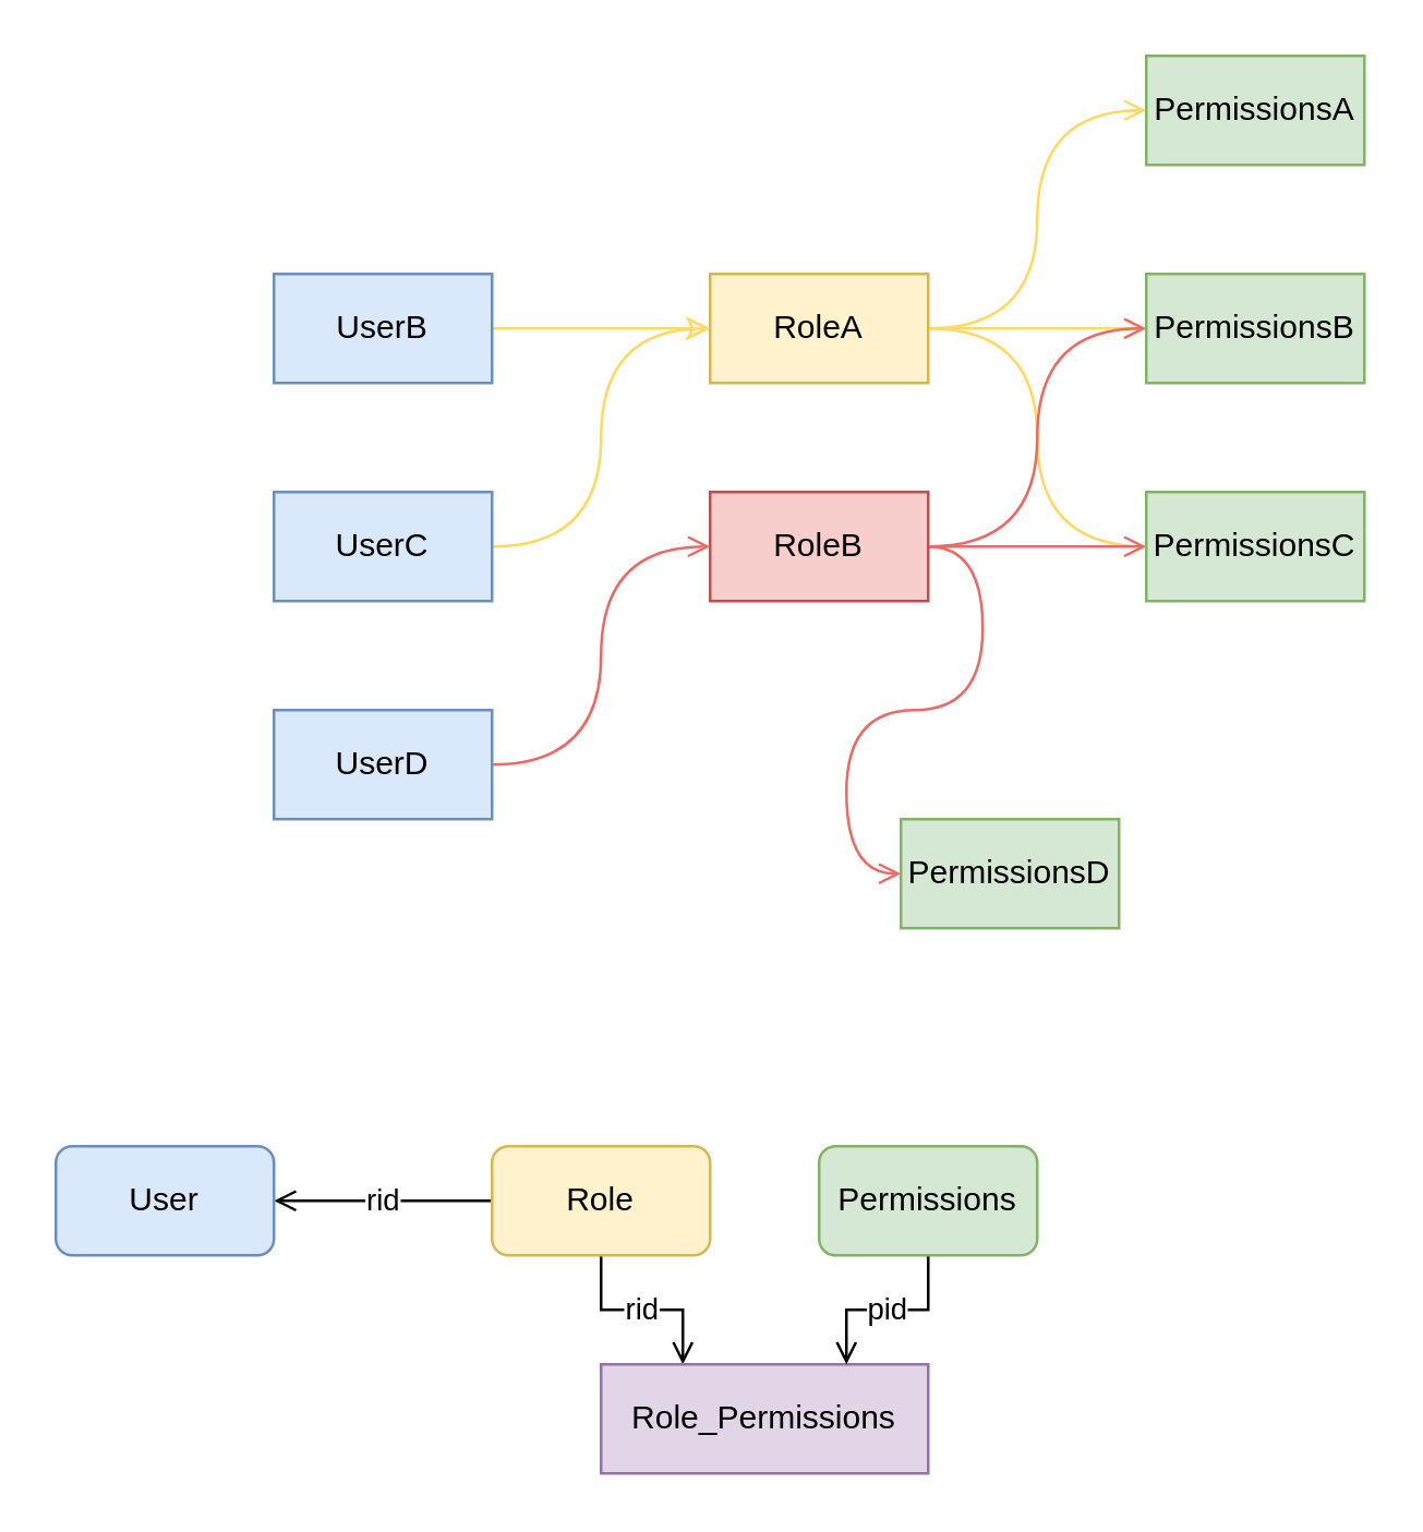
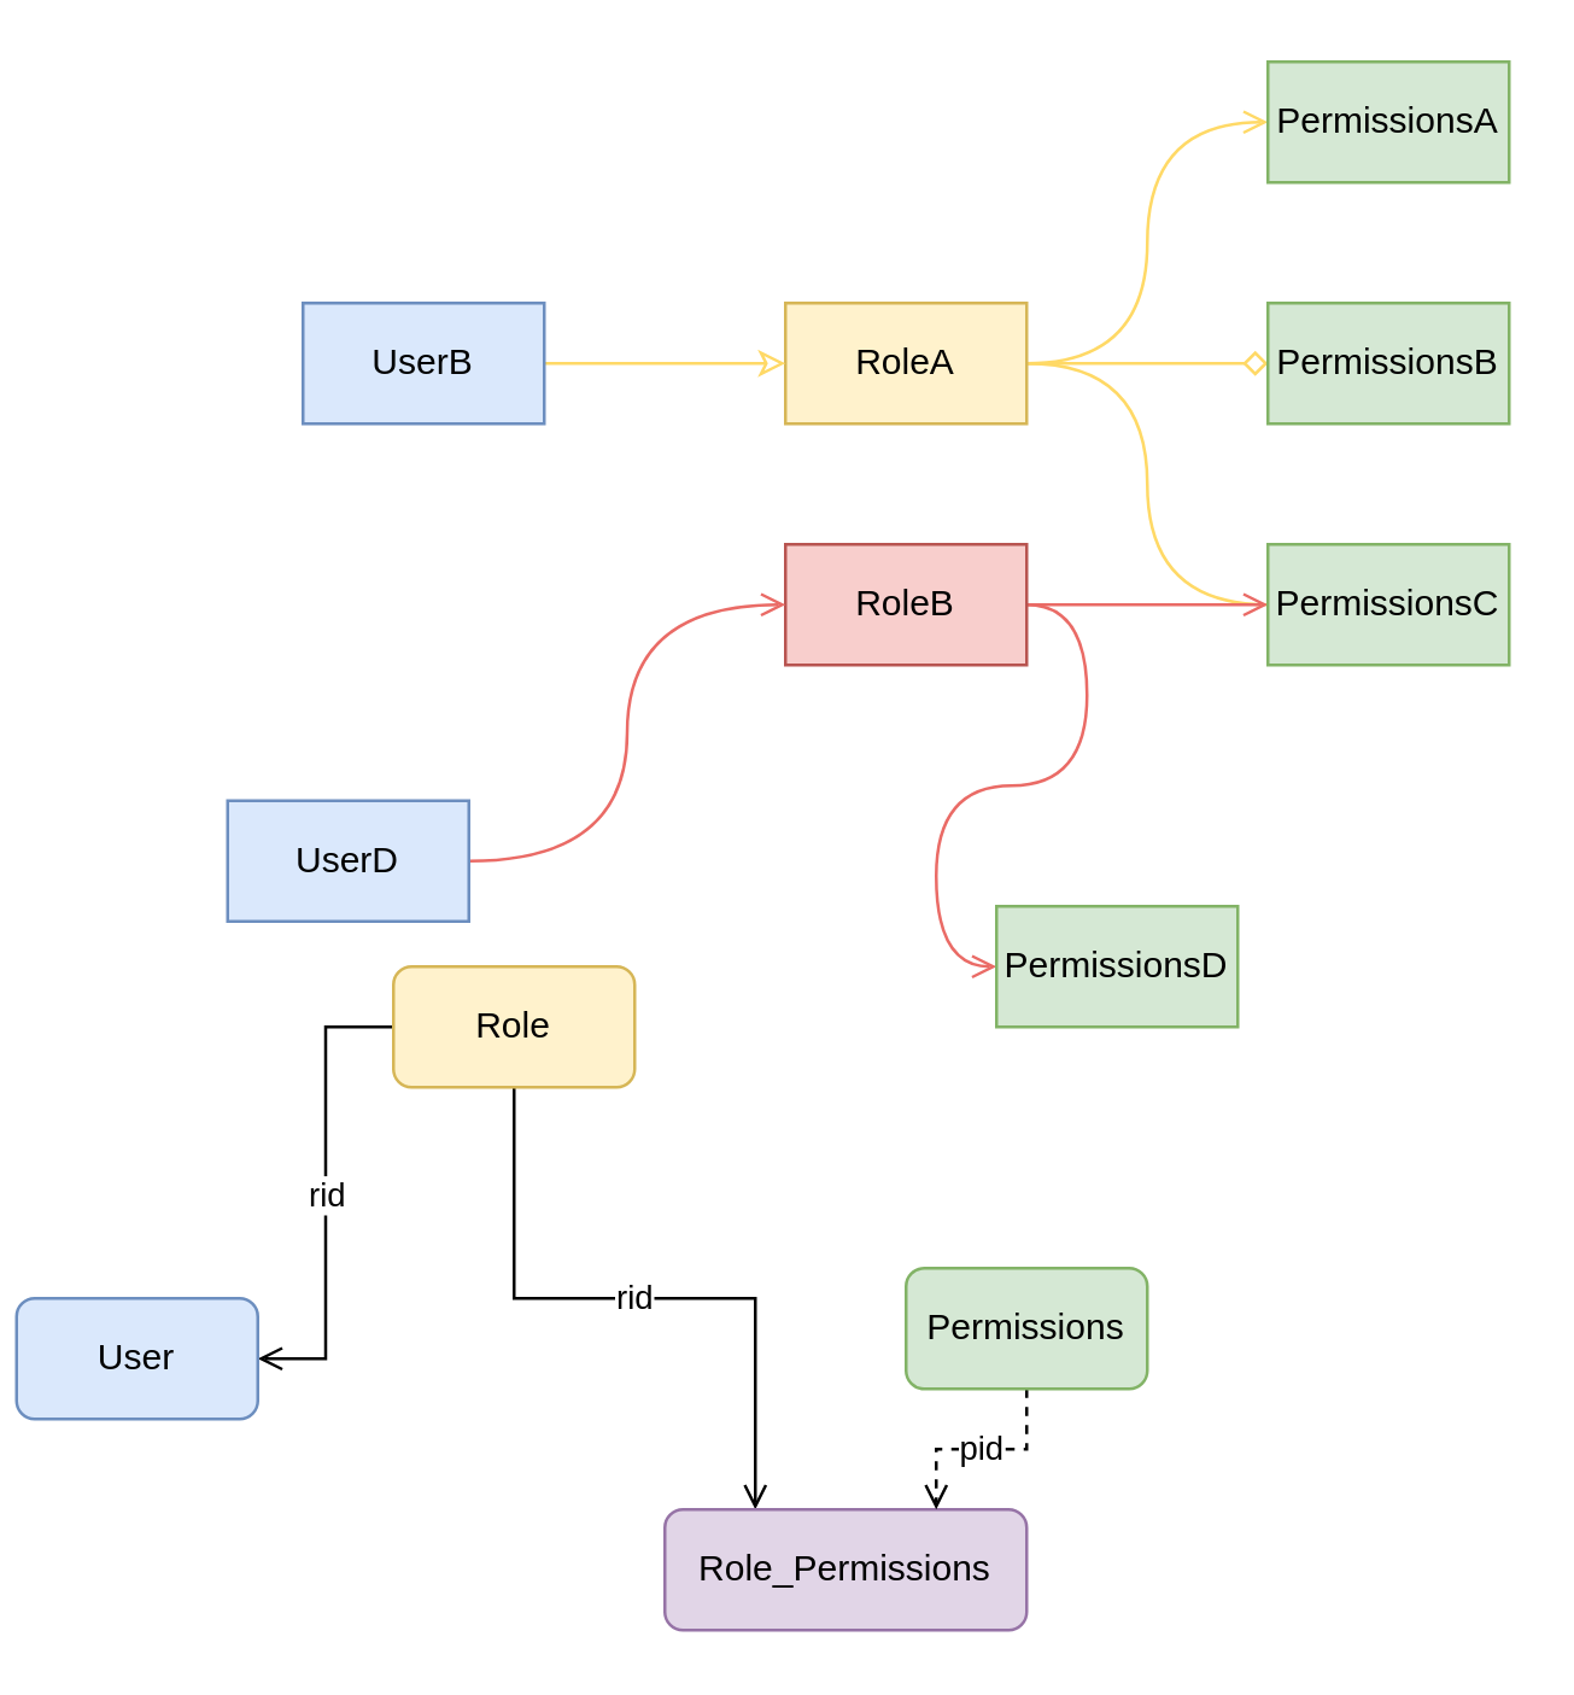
  <mxCell id="0" />
  <mxCell id="1" parent="0" />
  <mxCell id="2" style="edgeStyle=orthogonalEdgeStyle;rounded=0;orthogonalLoop=1;jettySize=auto;html=1;exitX=1;exitY=0.5;exitDx=0;exitDy=0;entryX=0;entryY=0.5;entryDx=0;entryDy=0;endArrow=open;endFill=0;curved=1;strokeColor=#FFD966;" parent="1" source="5" target="6" edge="1"><mxGeometry relative="1" as="geometry" /></mxCell>
- <mxCell id="3" style="edgeStyle=orthogonalEdgeStyle;rounded=0;orthogonalLoop=1;jettySize=auto;html=1;exitX=1;exitY=0.5;exitDx=0;exitDy=0;entryX=0;entryY=0.5;entryDx=0;entryDy=0;endArrow=open;endFill=0;curved=1;strokeColor=#FFD966;" parent="1" source="5" target="17" edge="1"><mxGeometry relative="1" as="geometry" /></mxCell>
+ <mxCell id="3" style="edgeStyle=orthogonalEdgeStyle;rounded=0;orthogonalLoop=1;jettySize=auto;html=1;exitX=1;exitY=0.5;exitDx=0;exitDy=0;entryX=0;entryY=0.5;entryDx=0;entryDy=0;endArrow=diamond;endFill=0;curved=1;strokeColor=#FFD966;" parent="1" source="5" target="17" edge="1"><mxGeometry relative="1" as="geometry" /></mxCell>
  <mxCell id="4" style="edgeStyle=orthogonalEdgeStyle;rounded=0;orthogonalLoop=1;jettySize=auto;html=1;exitX=1;exitY=0.5;exitDx=0;exitDy=0;entryX=0;entryY=0.5;entryDx=0;entryDy=0;curved=1;startArrow=none;startFill=0;endArrow=none;endFill=0;strokeColor=#FFD966;" parent="1" source="5" target="18" edge="1"><mxGeometry relative="1" as="geometry" /></mxCell>
  <mxCell id="5" value="RoleA" style="rounded=0;whiteSpace=wrap;html=1;fillColor=#fff2cc;strokeColor=#d6b656;" parent="1" vertex="1"><mxGeometry x="260" y="100" width="80" height="40" as="geometry" /></mxCell>
  <mxCell id="6" value="PermissionsA" style="rounded=0;whiteSpace=wrap;html=1;fillColor=#d5e8d4;strokeColor=#82b366;" parent="1" vertex="1"><mxGeometry x="420" y="20" width="80" height="40" as="geometry" /></mxCell>
  <mxCell id="7" style="edgeStyle=orthogonalEdgeStyle;rounded=0;orthogonalLoop=1;jettySize=auto;html=1;exitX=1;exitY=0.5;exitDx=0;exitDy=0;endArrow=classic;endFill=0;strokeColor=#FFD966;" parent="1" source="8" target="5" edge="1"><mxGeometry relative="1" as="geometry" /></mxCell>
  <mxCell id="8" value="UserB" style="rounded=0;whiteSpace=wrap;html=1;fillColor=#dae8fc;strokeColor=#6c8ebf;" parent="1" vertex="1"><mxGeometry x="100" y="100" width="80" height="40" as="geometry" /></mxCell>
- <mxCell id="9" style="edgeStyle=orthogonalEdgeStyle;rounded=0;orthogonalLoop=1;jettySize=auto;html=1;exitX=1;exitY=0.5;exitDx=0;exitDy=0;entryX=0;entryY=0.5;entryDx=0;entryDy=0;curved=1;endArrow=open;endFill=0;strokeColor=#FFD966;" parent="1" source="10" target="5" edge="1"><mxGeometry relative="1" as="geometry" /></mxCell>
- <mxCell id="10" value="UserC" style="rounded=0;whiteSpace=wrap;html=1;fillColor=#dae8fc;strokeColor=#6c8ebf;" parent="1" vertex="1"><mxGeometry x="100" y="180" width="80" height="40" as="geometry" /></mxCell>
  <mxCell id="11" style="edgeStyle=orthogonalEdgeStyle;rounded=0;orthogonalLoop=1;jettySize=auto;html=1;exitX=1;exitY=0.5;exitDx=0;exitDy=0;entryX=0;entryY=0.5;entryDx=0;entryDy=0;endArrow=open;endFill=0;curved=1;strokeColor=#EA6B66;" parent="1" source="14" target="18" edge="1"><mxGeometry relative="1" as="geometry" /></mxCell>
  <mxCell id="12" style="edgeStyle=orthogonalEdgeStyle;rounded=0;orthogonalLoop=1;jettySize=auto;html=1;exitX=1;exitY=0.5;exitDx=0;exitDy=0;curved=1;endArrow=open;endFill=0;strokeColor=#EA6B66;entryX=0;entryY=0.5;entryDx=0;entryDy=0;" parent="1" source="14" target="19" edge="1"><mxGeometry relative="1" as="geometry" /></mxCell>
- <mxCell id="13" style="edgeStyle=orthogonalEdgeStyle;rounded=0;orthogonalLoop=1;jettySize=auto;html=1;exitX=1;exitY=0.5;exitDx=0;exitDy=0;entryX=0;entryY=0.5;entryDx=0;entryDy=0;curved=1;endArrow=open;endFill=0;strokeColor=#EA6B66;" parent="1" source="14" target="17" edge="1"><mxGeometry relative="1" as="geometry" /></mxCell>
  <mxCell id="14" value="RoleB" style="rounded=0;whiteSpace=wrap;html=1;fillColor=#f8cecc;strokeColor=#b85450;" parent="1" vertex="1"><mxGeometry x="260" y="180" width="80" height="40" as="geometry" /></mxCell>
  <mxCell id="15" style="edgeStyle=orthogonalEdgeStyle;rounded=0;orthogonalLoop=1;jettySize=auto;html=1;exitX=1;exitY=0.5;exitDx=0;exitDy=0;entryX=0;entryY=0.5;entryDx=0;entryDy=0;endArrow=open;endFill=0;strokeColor=#EA6B66;curved=1;" parent="1" source="16" target="14" edge="1"><mxGeometry relative="1" as="geometry" /></mxCell>
- <mxCell id="16" value="UserD" style="rounded=0;whiteSpace=wrap;html=1;fillColor=#dae8fc;strokeColor=#6c8ebf;" parent="1" vertex="1"><mxGeometry x="100" y="260" width="80" height="40" as="geometry" /></mxCell>
+ <mxCell id="16" value="UserD" style="rounded=0;whiteSpace=wrap;html=1;fillColor=#dae8fc;strokeColor=#6c8ebf;" parent="1" vertex="1"><mxGeometry x="75" y="265" width="80" height="40" as="geometry" /></mxCell>
  <mxCell id="17" value="PermissionsB" style="rounded=0;whiteSpace=wrap;html=1;fillColor=#d5e8d4;strokeColor=#82b366;" parent="1" vertex="1"><mxGeometry x="420" y="100" width="80" height="40" as="geometry" /></mxCell>
  <mxCell id="18" value="PermissionsC" style="rounded=0;whiteSpace=wrap;html=1;fillColor=#d5e8d4;strokeColor=#82b366;" parent="1" vertex="1"><mxGeometry x="420" y="180" width="80" height="40" as="geometry" /></mxCell>
  <mxCell id="19" value="PermissionsD" style="rounded=0;whiteSpace=wrap;html=1;fillColor=#d5e8d4;strokeColor=#82b366;" parent="1" vertex="1"><mxGeometry x="330" y="300" width="80" height="40" as="geometry" /></mxCell>
  <mxCell id="20" value="rid" style="edgeStyle=orthogonalEdgeStyle;rounded=0;orthogonalLoop=1;jettySize=auto;html=1;exitX=0;exitY=0.5;exitDx=0;exitDy=0;endArrow=open;endFill=0;entryX=1;entryY=0.5;entryDx=0;entryDy=0;" edge="1" parent="1" source="23" target="21"><mxGeometry relative="1" as="geometry"><mxPoint x="160" y="400" as="targetPoint" /></mxGeometry></mxCell>
- <mxCell id="21" value="User" style="rounded=1;whiteSpace=wrap;html=1;fillColor=#dae8fc;strokeColor=#6c8ebf;" vertex="1" parent="1"><mxGeometry x="20" y="420" width="80" height="40" as="geometry" /></mxCell>
+ <mxCell id="21" value="User" style="rounded=1;whiteSpace=wrap;html=1;fillColor=#dae8fc;strokeColor=#6c8ebf;" vertex="1" parent="1"><mxGeometry x="5" y="430" width="80" height="40" as="geometry" /></mxCell>
  <mxCell id="22" value="rid" style="edgeStyle=orthogonalEdgeStyle;rounded=0;orthogonalLoop=1;jettySize=auto;html=1;exitX=0.5;exitY=1;exitDx=0;exitDy=0;entryX=0.25;entryY=0;entryDx=0;entryDy=0;endArrow=open;endFill=0;" edge="1" parent="1" source="23" target="24"><mxGeometry relative="1" as="geometry" /></mxCell>
- <mxCell id="23" value="Role" style="rounded=1;whiteSpace=wrap;html=1;fillColor=#fff2cc;strokeColor=#d6b656;" vertex="1" parent="1"><mxGeometry x="180" y="420" width="80" height="40" as="geometry" /></mxCell>
- <mxCell id="24" value="Role_Permissions" style="whiteSpace=wrap;html=1;fillColor=#e1d5e7;strokeColor=#9673a6;rounded=0;" vertex="1" parent="1"><mxGeometry x="220" y="500" width="120" height="40" as="geometry" /></mxCell>
- <mxCell id="25" value="pid" style="edgeStyle=orthogonalEdgeStyle;rounded=0;orthogonalLoop=1;jettySize=auto;html=1;exitX=0.5;exitY=1;exitDx=0;exitDy=0;entryX=0.75;entryY=0;entryDx=0;entryDy=0;endArrow=open;endFill=0;" edge="1" parent="1" source="26" target="24"><mxGeometry relative="1" as="geometry" /></mxCell>
+ <mxCell id="23" value="Role" style="rounded=1;whiteSpace=wrap;html=1;fillColor=#fff2cc;strokeColor=#d6b656;" vertex="1" parent="1"><mxGeometry x="130" y="320" width="80" height="40" as="geometry" /></mxCell>
+ <mxCell id="24" value="Role_Permissions" style="rounded=1;whiteSpace=wrap;html=1;fillColor=#e1d5e7;strokeColor=#9673a6;" vertex="1" parent="1"><mxGeometry x="220" y="500" width="120" height="40" as="geometry" /></mxCell>
+ <mxCell id="25" value="pid" style="edgeStyle=orthogonalEdgeStyle;rounded=0;orthogonalLoop=1;jettySize=auto;html=1;exitX=0.5;exitY=1;exitDx=0;exitDy=0;entryX=0.75;entryY=0;entryDx=0;entryDy=0;endArrow=open;endFill=0;dashed=1;" edge="1" parent="1" source="26" target="24"><mxGeometry relative="1" as="geometry" /></mxCell>
  <mxCell id="26" value="Permissions" style="rounded=1;whiteSpace=wrap;html=1;fillColor=#d5e8d4;strokeColor=#82b366;" vertex="1" parent="1"><mxGeometry x="300" y="420" width="80" height="40" as="geometry" /></mxCell>
